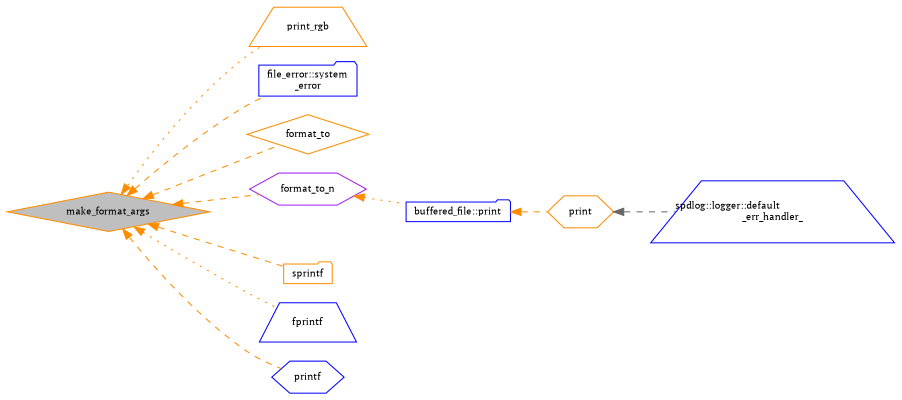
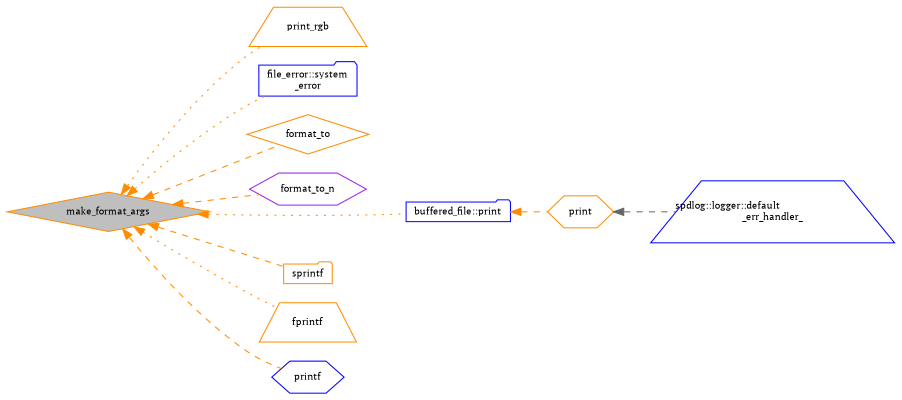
  digraph {
    fontname="PT Serif"
    rankdir=LR
    node [color=darkorange fillcolor=white fontname="PT Serif" fontsize=10 shape=trapezium style=filled]
    edge [color=darkorange dir=back fontname="PT Serif" fontsize=10 labelfontname=Helvetica labelfontsize=10 style=dashed]
    n1 [fillcolor=grey75 fontcolor=black height=0.2 label=make_format_args shape=diamond width=0.4]
    n2 [height=0.2 label=print_rgb width=0.4]
    n3 [color=blue height=0.2 label="file_error::system\l_error" shape=folder width=0.4]
    n4 [height=0.2 label=format_to shape=diamond width=0.4]
    n5 [color=purple height=0.2 label=format_to_n shape=hexagon width=0.4]
    n6 [color=blue height=0.2 label="buffered_file::print" shape=folder width=0.4]
    n7 [height=0.2 label=sprintf shape=folder width=0.4]
-   n8 [color=blue height=0.2 label=fprintf width=0.4]
+   n8 [height=0.2 label=fprintf width=0.4]
    n9 [color=blue height=0.2 label=printf shape=hexagon width=0.4]
    n10 [height=0.2 label=print shape=hexagon width=0.4]
    n11 [color=blue height=0.2 label="spdlog::logger::default\l_err_handler_" width=0.4]
    n1 -> n2 [style=dotted]
-   n1 -> n3
+   n1 -> n3 [style=dotted]
    n1 -> n4
    n1 -> n5
-   n5 -> n6 [style=dotted]
+   n1 -> n6 [style=dotted]
    n1 -> n7
    n1 -> n8 [style=dotted]
    n1 -> n9
    n6 -> n10
    n10 -> n11 [color=gray40]
  }
